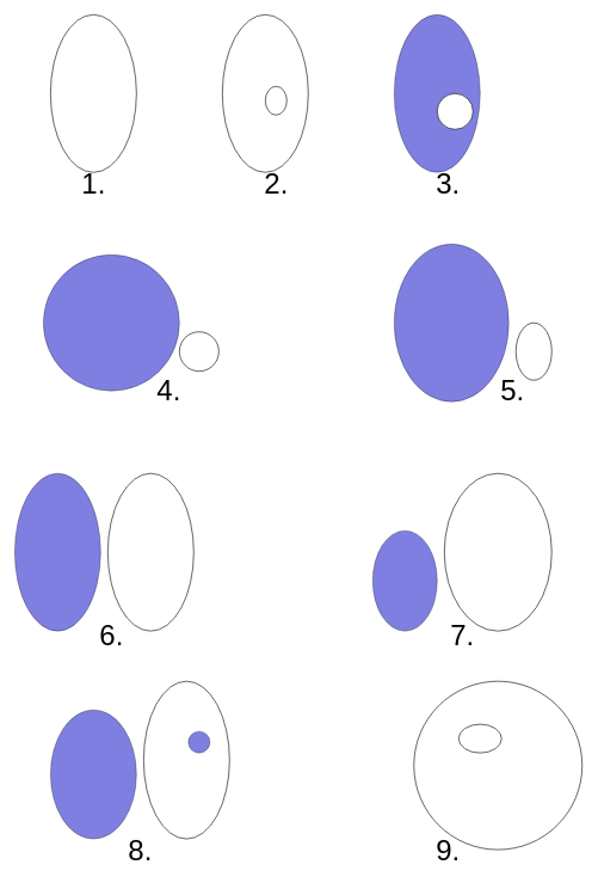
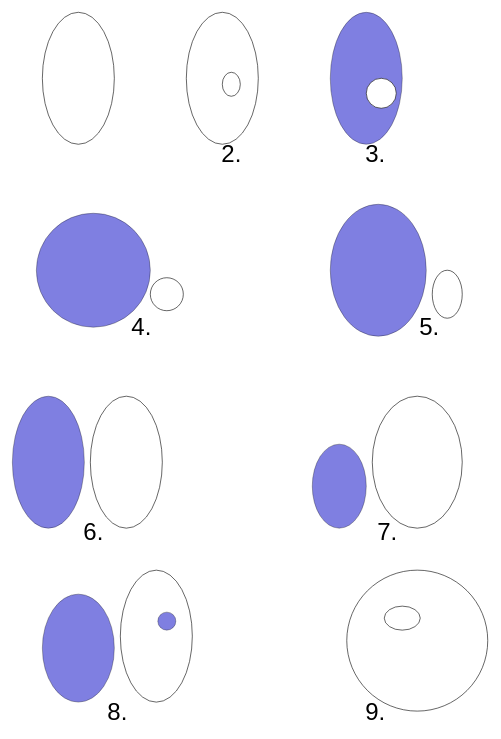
  <mxCell id="0" />
  <mxCell id="1" parent="0" />
  <mxCell id="2" value="" style="ellipse;whiteSpace=wrap;html=1;fillColor=none;" vertex="1" parent="1"><mxGeometry x="70" y="20" width="120" height="220" as="geometry" /></mxCell>
  <mxCell id="3" value="" style="ellipse;whiteSpace=wrap;html=1;fillColor=none;" vertex="1" parent="1"><mxGeometry x="310" y="20" width="120" height="220" as="geometry" /></mxCell>
  <mxCell id="4" value="" style="ellipse;whiteSpace=wrap;html=1;fillColor=none;" vertex="1" parent="1"><mxGeometry x="370" y="120" width="30" height="40" as="geometry" /></mxCell>
  <mxCell id="5" value="" style="ellipse;whiteSpace=wrap;html=1;fillColor=#0000C4;opacity=50;" vertex="1" parent="1"><mxGeometry x="550" y="20" width="120" height="220" as="geometry" /></mxCell>
  <mxCell id="6" value="" style="ellipse;whiteSpace=wrap;html=1;fillColor=default;" vertex="1" parent="1"><mxGeometry x="610" y="130" width="50" height="50" as="geometry" /></mxCell>
  <mxCell id="7" value="" style="ellipse;whiteSpace=wrap;html=1;aspect=fixed;fillColor=#0000C4;opacity=50;" vertex="1" parent="1"><mxGeometry x="60" y="355" width="190" height="190" as="geometry" /></mxCell>
  <mxCell id="8" value="" style="ellipse;whiteSpace=wrap;html=1;aspect=fixed;fillColor=#FFFFFF;" vertex="1" parent="1"><mxGeometry x="250" y="462.5" width="55" height="55" as="geometry" /></mxCell>
  <mxCell id="9" value="" style="ellipse;whiteSpace=wrap;html=1;fillColor=#0000C4;opacity=50;" vertex="1" parent="1"><mxGeometry x="550" y="340" width="160" height="220" as="geometry" /></mxCell>
  <mxCell id="10" value="" style="ellipse;whiteSpace=wrap;html=1;fillColor=#FFFFFF;" vertex="1" parent="1"><mxGeometry x="720" y="450" width="50" height="80" as="geometry" /></mxCell>
  <mxCell id="11" value="" style="ellipse;whiteSpace=wrap;html=1;fillColor=#0000C4;opacity=50;" vertex="1" parent="1"><mxGeometry x="20" y="660" width="120" height="220" as="geometry" /></mxCell>
  <mxCell id="12" value="" style="ellipse;whiteSpace=wrap;html=1;fillColor=none;" vertex="1" parent="1"><mxGeometry x="150" y="660" width="120" height="220" as="geometry" /></mxCell>
  <mxCell id="13" value="" style="ellipse;whiteSpace=wrap;html=1;fillColor=#0000C4;opacity=50;" vertex="1" parent="1"><mxGeometry x="520" y="740" width="90" height="140" as="geometry" /></mxCell>
  <mxCell id="14" value="" style="ellipse;whiteSpace=wrap;html=1;fillColor=none;" vertex="1" parent="1"><mxGeometry x="620" y="660" width="150" height="220" as="geometry" /></mxCell>
  <mxCell id="15" value="" style="ellipse;whiteSpace=wrap;html=1;fillColor=#0000C4;opacity=50;" vertex="1" parent="1"><mxGeometry x="70" y="990" width="120" height="180" as="geometry" /></mxCell>
  <mxCell id="16" value="" style="ellipse;whiteSpace=wrap;html=1;fillColor=none;" vertex="1" parent="1"><mxGeometry x="200" y="950" width="120" height="220" as="geometry" /></mxCell>
  <mxCell id="17" value="" style="ellipse;whiteSpace=wrap;html=1;fillColor=#0000C4;opacity=50;rotation=-180;" vertex="1" parent="1"><mxGeometry x="262.5" y="1020" width="30" height="30" as="geometry" /></mxCell>
  <mxCell id="18" value="" style="ellipse;whiteSpace=wrap;html=1;aspect=fixed;fillColor=none;" vertex="1" parent="1"><mxGeometry x="577.5" y="950" width="235" height="235" as="geometry" /></mxCell>
  <mxCell id="19" value="" style="ellipse;whiteSpace=wrap;html=1;fillColor=none;" vertex="1" parent="1"><mxGeometry x="640" y="1010" width="60" height="40" as="geometry" /></mxCell>
- <mxCell id="20" value="&lt;font style=&quot;font-size: 40px&quot;&gt;1.&lt;/font&gt;" style="text;html=1;align=center;verticalAlign=middle;resizable=0;points=[];autosize=1;strokeColor=none;fillColor=none;" vertex="1" parent="1"><mxGeometry x="105" y="240" width="50" height="30" as="geometry" /></mxCell>
  <mxCell id="21" value="2." style="text;html=1;align=center;verticalAlign=middle;resizable=0;points=[];autosize=1;strokeColor=none;fillColor=none;fontSize=40;" vertex="1" parent="1"><mxGeometry x="360" y="230" width="50" height="50" as="geometry" /></mxCell>
  <mxCell id="22" value="3." style="text;html=1;align=center;verticalAlign=middle;resizable=0;points=[];autosize=1;strokeColor=none;fillColor=none;fontSize=40;" vertex="1" parent="1"><mxGeometry x="600" y="230" width="50" height="50" as="geometry" /></mxCell>
  <mxCell id="23" value="4." style="text;html=1;align=center;verticalAlign=middle;resizable=0;points=[];autosize=1;strokeColor=none;fillColor=none;fontSize=40;" vertex="1" parent="1"><mxGeometry x="210" y="517.5" width="50" height="50" as="geometry" /></mxCell>
  <mxCell id="24" value="5." style="text;html=1;align=center;verticalAlign=middle;resizable=0;points=[];autosize=1;strokeColor=none;fillColor=none;fontSize=40;" vertex="1" parent="1"><mxGeometry x="690" y="517.5" width="50" height="50" as="geometry" /></mxCell>
  <mxCell id="25" value="6." style="text;html=1;align=center;verticalAlign=middle;resizable=0;points=[];autosize=1;strokeColor=none;fillColor=none;fontSize=40;" vertex="1" parent="1"><mxGeometry x="130" y="860" width="50" height="50" as="geometry" /></mxCell>
  <mxCell id="26" value="7." style="text;html=1;align=center;verticalAlign=middle;resizable=0;points=[];autosize=1;strokeColor=none;fillColor=none;fontSize=40;" vertex="1" parent="1"><mxGeometry x="620" y="860" width="50" height="50" as="geometry" /></mxCell>
  <mxCell id="27" value="8." style="text;html=1;align=center;verticalAlign=middle;resizable=0;points=[];autosize=1;strokeColor=none;fillColor=none;fontSize=40;" vertex="1" parent="1"><mxGeometry x="170" y="1160" width="50" height="50" as="geometry" /></mxCell>
  <mxCell id="28" value="9." style="text;html=1;align=center;verticalAlign=middle;resizable=0;points=[];autosize=1;strokeColor=none;fillColor=none;fontSize=40;" vertex="1" parent="1"><mxGeometry x="600" y="1160" width="50" height="50" as="geometry" /></mxCell>
